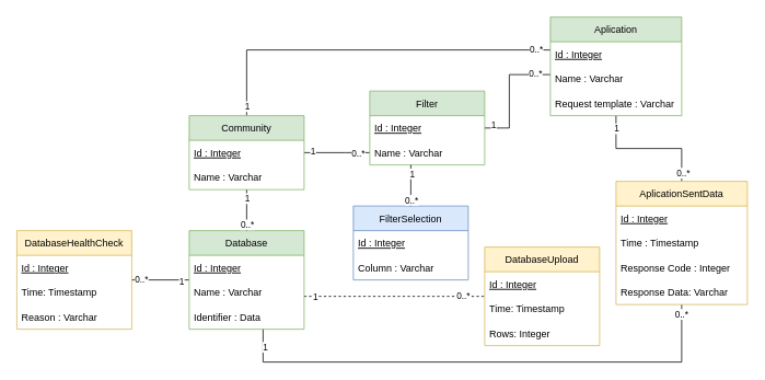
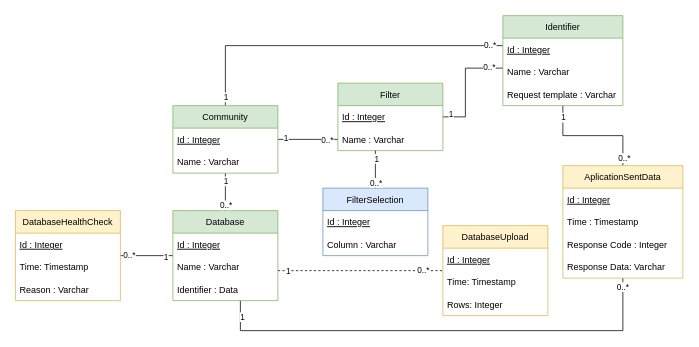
  <mxCell id="0" />
  <mxCell id="1" parent="0" />
  <mxCell id="2" value="DatabaseUpload" style="swimlane;fontStyle=0;childLayout=stackLayout;horizontal=1;startSize=30;horizontalStack=0;resizeParent=1;resizeParentMax=0;resizeLast=0;collapsible=1;marginBottom=0;fillColor=#fff2cc;strokeColor=#d6b656;" parent="1" vertex="1"><mxGeometry x="590" y="300" width="140" height="120" as="geometry" /></mxCell>
  <mxCell id="3" value="Id : Integer" style="text;strokeColor=none;fillColor=none;align=left;verticalAlign=middle;spacingLeft=4;spacingRight=4;overflow=hidden;points=[[0,0.5],[1,0.5]];portConstraint=eastwest;rotatable=0;fontStyle=4" parent="2" vertex="1"><mxGeometry y="30" width="140" height="30" as="geometry" /></mxCell>
  <mxCell id="4" value="Time: Timestamp" style="text;strokeColor=none;fillColor=none;align=left;verticalAlign=middle;spacingLeft=4;spacingRight=4;overflow=hidden;points=[[0,0.5],[1,0.5]];portConstraint=eastwest;rotatable=0;fontStyle=0" parent="2" vertex="1"><mxGeometry y="60" width="140" height="30" as="geometry" /></mxCell>
  <mxCell id="5" value="Rows: Integer" style="text;strokeColor=none;fillColor=none;align=left;verticalAlign=middle;spacingLeft=4;spacingRight=4;overflow=hidden;points=[[0,0.5],[1,0.5]];portConstraint=eastwest;rotatable=0;fontStyle=0" parent="2" vertex="1"><mxGeometry y="90" width="140" height="30" as="geometry" /></mxCell>
  <mxCell id="6" style="edgeStyle=orthogonalEdgeStyle;rounded=0;orthogonalLoop=1;jettySize=auto;html=1;endArrow=none;endFill=0;orthogonal=1;dashed=1;" parent="1" source="15" target="2" edge="1"><mxGeometry relative="1" as="geometry"><Array as="points"><mxPoint x="470" y="360" /><mxPoint x="470" y="360" /></Array></mxGeometry></mxCell>
  <mxCell id="7" value="0..*" style="edgeLabel;html=1;align=center;verticalAlign=middle;resizable=0;points=[];" parent="6" vertex="1" connectable="0"><mxGeometry x="0.758" y="1" relative="1" as="geometry"><mxPoint as="offset" /></mxGeometry></mxCell>
  <mxCell id="8" value="1" style="edgeLabel;html=1;align=center;verticalAlign=middle;resizable=0;points=[];" parent="6" vertex="1" connectable="0"><mxGeometry x="-0.885" relative="1" as="geometry"><mxPoint as="offset" /></mxGeometry></mxCell>
  <mxCell id="9" style="edgeStyle=orthogonalEdgeStyle;rounded=0;orthogonalLoop=1;jettySize=auto;html=1;endArrow=none;endFill=0;orthogonal=1;" parent="1" source="15" target="50" edge="1"><mxGeometry relative="1" as="geometry"><Array as="points"><mxPoint x="230" y="340" /><mxPoint x="230" y="340" /></Array></mxGeometry></mxCell>
  <mxCell id="10" value="1" style="edgeLabel;html=1;align=center;verticalAlign=middle;resizable=0;points=[];" parent="9" vertex="1" connectable="0"><mxGeometry x="-0.705" y="1" relative="1" as="geometry"><mxPoint as="offset" /></mxGeometry></mxCell>
  <mxCell id="11" value="0..*" style="edgeLabel;html=1;align=center;verticalAlign=middle;resizable=0;points=[];" parent="9" vertex="1" connectable="0"><mxGeometry x="0.686" y="-1" relative="1" as="geometry"><mxPoint as="offset" /></mxGeometry></mxCell>
  <mxCell id="12" style="edgeStyle=orthogonalEdgeStyle;rounded=0;orthogonalLoop=1;jettySize=auto;html=1;endArrow=none;endFill=0;orthogonal=1;" parent="1" source="15" target="54" edge="1"><mxGeometry relative="1" as="geometry"><Array as="points"><mxPoint x="320" y="440" /><mxPoint x="830" y="440" /></Array></mxGeometry></mxCell>
  <mxCell id="13" value="0..*" style="edgeLabel;html=1;align=center;verticalAlign=middle;resizable=0;points=[];" parent="12" vertex="1" connectable="0"><mxGeometry x="0.966" y="1" relative="1" as="geometry"><mxPoint as="offset" /></mxGeometry></mxCell>
  <mxCell id="14" value="1" style="edgeLabel;html=1;align=center;verticalAlign=middle;resizable=0;points=[];" parent="12" vertex="1" connectable="0"><mxGeometry x="-0.883" y="2" relative="1" as="geometry"><mxPoint y="-15" as="offset" /></mxGeometry></mxCell>
  <mxCell id="15" value="Database" style="swimlane;fontStyle=0;childLayout=stackLayout;horizontal=1;startSize=30;horizontalStack=0;resizeParent=1;resizeParentMax=0;resizeLast=0;collapsible=1;marginBottom=0;fillColor=#d5e8d4;strokeColor=#82b366;" parent="1" vertex="1"><mxGeometry x="230" y="280" width="140" height="120" as="geometry" /></mxCell>
  <mxCell id="16" value="Id : Integer" style="text;strokeColor=none;fillColor=none;align=left;verticalAlign=middle;spacingLeft=4;spacingRight=4;overflow=hidden;points=[[0,0.5],[1,0.5]];portConstraint=eastwest;rotatable=0;fontStyle=4" parent="15" vertex="1"><mxGeometry y="30" width="140" height="30" as="geometry" /></mxCell>
  <mxCell id="17" value="Name : Varchar" style="text;strokeColor=none;fillColor=none;align=left;verticalAlign=middle;spacingLeft=4;spacingRight=4;overflow=hidden;points=[[0,0.5],[1,0.5]];portConstraint=eastwest;rotatable=0;fontStyle=0" parent="15" vertex="1"><mxGeometry y="60" width="140" height="30" as="geometry" /></mxCell>
  <mxCell id="18" value="Identifier : Data" style="text;strokeColor=none;fillColor=none;align=left;verticalAlign=middle;spacingLeft=4;spacingRight=4;overflow=hidden;points=[[0,0.5],[1,0.5]];portConstraint=eastwest;rotatable=0;fontStyle=0" parent="15" vertex="1"><mxGeometry y="90" width="140" height="30" as="geometry" /></mxCell>
  <mxCell id="19" style="edgeStyle=orthogonalEdgeStyle;rounded=0;orthogonalLoop=1;jettySize=auto;html=1;endArrow=none;endFill=0;orthogonal=1;" parent="1" source="28" target="46" edge="1"><mxGeometry relative="1" as="geometry"><Array as="points"><mxPoint x="300" y="60" /></Array></mxGeometry></mxCell>
  <mxCell id="20" value="1" style="edgeLabel;html=1;align=center;verticalAlign=middle;resizable=0;points=[];" parent="19" vertex="1" connectable="0"><mxGeometry x="-0.945" relative="1" as="geometry"><mxPoint as="offset" /></mxGeometry></mxCell>
  <mxCell id="21" value="0..*" style="edgeLabel;html=1;align=center;verticalAlign=middle;resizable=0;points=[];" parent="19" vertex="1" connectable="0"><mxGeometry x="0.919" y="2" relative="1" as="geometry"><mxPoint as="offset" /></mxGeometry></mxCell>
  <mxCell id="22" style="edgeStyle=orthogonalEdgeStyle;rounded=0;orthogonalLoop=1;jettySize=auto;html=1;endArrow=none;endFill=0;orthogonal=1;" parent="1" source="28" target="15" edge="1"><mxGeometry relative="1" as="geometry"><Array as="points"><mxPoint x="290" y="300" /><mxPoint x="290" y="300" /></Array></mxGeometry></mxCell>
  <mxCell id="23" value="1" style="edgeLabel;html=1;align=center;verticalAlign=middle;resizable=0;points=[];" parent="22" vertex="1" connectable="0"><mxGeometry x="-0.76" y="1" relative="1" as="geometry"><mxPoint x="-1" y="4" as="offset" /></mxGeometry></mxCell>
  <mxCell id="24" value="0..*" style="edgeLabel;html=1;align=center;verticalAlign=middle;resizable=0;points=[];" parent="22" vertex="1" connectable="0"><mxGeometry x="0.664" relative="1" as="geometry"><mxPoint as="offset" /></mxGeometry></mxCell>
  <mxCell id="25" style="edgeStyle=orthogonalEdgeStyle;rounded=0;orthogonalLoop=1;jettySize=auto;html=1;endArrow=none;endFill=0;orthogonal=1;" parent="1" source="28" target="34" edge="1"><mxGeometry relative="1" as="geometry"><Array as="points"><mxPoint x="420" y="185" /><mxPoint x="420" y="185" /></Array></mxGeometry></mxCell>
  <mxCell id="26" value="1" style="edgeLabel;html=1;align=center;verticalAlign=middle;resizable=0;points=[];" parent="25" vertex="1" connectable="0"><mxGeometry x="-0.755" y="2" relative="1" as="geometry"><mxPoint as="offset" /></mxGeometry></mxCell>
  <mxCell id="27" value="0..*" style="edgeLabel;html=1;align=center;verticalAlign=middle;resizable=0;points=[];" parent="25" vertex="1" connectable="0"><mxGeometry x="0.615" relative="1" as="geometry"><mxPoint as="offset" /></mxGeometry></mxCell>
  <mxCell id="28" value="Community" style="swimlane;fontStyle=0;childLayout=stackLayout;horizontal=1;startSize=30;horizontalStack=0;resizeParent=1;resizeParentMax=0;resizeLast=0;collapsible=1;marginBottom=0;fillColor=#d5e8d4;strokeColor=#82b366;" parent="1" vertex="1"><mxGeometry x="230" y="140" width="140" height="90" as="geometry" /></mxCell>
  <mxCell id="29" value="Id : Integer" style="text;strokeColor=none;fillColor=none;align=left;verticalAlign=middle;spacingLeft=4;spacingRight=4;overflow=hidden;points=[[0,0.5],[1,0.5]];portConstraint=eastwest;rotatable=0;fontStyle=4" parent="28" vertex="1"><mxGeometry y="30" width="140" height="30" as="geometry" /></mxCell>
  <mxCell id="30" value="Name : Varchar" style="text;strokeColor=none;fillColor=none;align=left;verticalAlign=middle;spacingLeft=4;spacingRight=4;overflow=hidden;points=[[0,0.5],[1,0.5]];portConstraint=eastwest;rotatable=0;fontStyle=0" parent="28" vertex="1"><mxGeometry y="60" width="140" height="30" as="geometry" /></mxCell>
  <mxCell id="31" style="edgeStyle=orthogonalEdgeStyle;rounded=0;orthogonalLoop=1;jettySize=auto;html=1;endArrow=none;endFill=0;orthogonal=1;" parent="1" source="34" target="46" edge="1"><mxGeometry relative="1" as="geometry"><Array as="points"><mxPoint x="620" y="155" /><mxPoint x="620" y="90" /></Array></mxGeometry></mxCell>
  <mxCell id="32" value="1" style="edgeLabel;html=1;align=center;verticalAlign=middle;resizable=0;points=[];" parent="31" vertex="1" connectable="0"><mxGeometry x="-0.936" y="-4" relative="1" as="geometry"><mxPoint x="5" y="-9" as="offset" /></mxGeometry></mxCell>
  <mxCell id="33" value="0..*" style="edgeLabel;html=1;align=center;verticalAlign=middle;resizable=0;points=[];" parent="31" vertex="1" connectable="0"><mxGeometry x="0.93" y="2" relative="1" as="geometry"><mxPoint x="-14" as="offset" /></mxGeometry></mxCell>
  <mxCell id="34" value="Filter" style="swimlane;fontStyle=0;childLayout=stackLayout;horizontal=1;startSize=30;horizontalStack=0;resizeParent=1;resizeParentMax=0;resizeLast=0;collapsible=1;marginBottom=0;fillColor=#d5e8d4;strokeColor=#82b366;" parent="1" vertex="1"><mxGeometry x="450" y="110" width="140" height="90" as="geometry" /></mxCell>
  <mxCell id="35" value="Id : Integer" style="text;strokeColor=none;fillColor=none;align=left;verticalAlign=middle;spacingLeft=4;spacingRight=4;overflow=hidden;points=[[0,0.5],[1,0.5]];portConstraint=eastwest;rotatable=0;fontStyle=4" parent="34" vertex="1"><mxGeometry y="30" width="140" height="30" as="geometry" /></mxCell>
  <mxCell id="36" value="Name : Varchar" style="text;strokeColor=none;fillColor=none;align=left;verticalAlign=middle;spacingLeft=4;spacingRight=4;overflow=hidden;points=[[0,0.5],[1,0.5]];portConstraint=eastwest;rotatable=0;fontStyle=0" parent="34" vertex="1"><mxGeometry y="60" width="140" height="30" as="geometry" /></mxCell>
  <mxCell id="37" value="FilterSelection" style="swimlane;fontStyle=0;childLayout=stackLayout;horizontal=1;startSize=30;horizontalStack=0;resizeParent=1;resizeParentMax=0;resizeLast=0;collapsible=1;marginBottom=0;fillColor=#dae8fc;strokeColor=#6c8ebf;" parent="1" vertex="1"><mxGeometry x="430" y="250" width="140" height="90" as="geometry" /></mxCell>
  <mxCell id="38" value="Id : Integer" style="text;strokeColor=none;fillColor=none;align=left;verticalAlign=middle;spacingLeft=4;spacingRight=4;overflow=hidden;points=[[0,0.5],[1,0.5]];portConstraint=eastwest;rotatable=0;fontStyle=4" parent="37" vertex="1"><mxGeometry y="30" width="140" height="30" as="geometry" /></mxCell>
  <mxCell id="39" value="Column : Varchar" style="text;strokeColor=none;fillColor=none;align=left;verticalAlign=middle;spacingLeft=4;spacingRight=4;overflow=hidden;points=[[0,0.5],[1,0.5]];portConstraint=eastwest;rotatable=0;fontStyle=0" parent="37" vertex="1"><mxGeometry y="60" width="140" height="30" as="geometry" /></mxCell>
  <mxCell id="40" style="edgeStyle=orthogonalEdgeStyle;rounded=0;orthogonalLoop=1;jettySize=auto;html=1;endArrow=none;endFill=0;orthogonal=1;" parent="1" source="37" target="34" edge="1"><mxGeometry relative="1" as="geometry"><Array as="points"><mxPoint x="460" y="305" /></Array></mxGeometry></mxCell>
  <mxCell id="41" value="0..*" style="edgeLabel;html=1;align=center;verticalAlign=middle;resizable=0;points=[];" parent="40" vertex="1" connectable="0"><mxGeometry x="-0.68" relative="1" as="geometry"><mxPoint as="offset" /></mxGeometry></mxCell>
  <mxCell id="42" value="1" style="edgeLabel;html=1;align=center;verticalAlign=middle;resizable=0;points=[];" parent="40" vertex="1" connectable="0"><mxGeometry x="0.808" y="-1" relative="1" as="geometry"><mxPoint y="5" as="offset" /></mxGeometry></mxCell>
  <mxCell id="43" style="edgeStyle=orthogonalEdgeStyle;rounded=0;orthogonalLoop=1;jettySize=auto;html=1;endArrow=none;endFill=0;orthogonal=1;" parent="1" source="46" target="54" edge="1"><mxGeometry relative="1" as="geometry" /></mxCell>
  <mxCell id="44" value="1" style="edgeLabel;html=1;align=center;verticalAlign=middle;resizable=0;points=[];" parent="43" vertex="1" connectable="0"><mxGeometry x="-0.53" relative="1" as="geometry"><mxPoint y="-23" as="offset" /></mxGeometry></mxCell>
  <mxCell id="45" value="0..*" style="edgeLabel;html=1;align=center;verticalAlign=middle;resizable=0;points=[];" parent="43" vertex="1" connectable="0"><mxGeometry x="0.867" y="1" relative="1" as="geometry"><mxPoint as="offset" /></mxGeometry></mxCell>
- <mxCell id="46" value="Aplication" style="swimlane;fontStyle=0;childLayout=stackLayout;horizontal=1;startSize=30;horizontalStack=0;resizeParent=1;resizeParentMax=0;resizeLast=0;collapsible=1;marginBottom=0;fillColor=#d5e8d4;strokeColor=#82b366;" parent="1" vertex="1"><mxGeometry x="670" width="160" height="120" as="geometry" y="20" /></mxCell>
+ <mxCell id="46" value="Identifier" style="swimlane;fontStyle=0;childLayout=stackLayout;horizontal=1;startSize=30;horizontalStack=0;resizeParent=1;resizeParentMax=0;resizeLast=0;collapsible=1;marginBottom=0;fillColor=#d5e8d4;strokeColor=#82b366;" parent="1" vertex="1"><mxGeometry x="670" width="160" height="120" as="geometry" y="20" /></mxCell>
  <mxCell id="47" value="Id : Integer" style="text;strokeColor=none;fillColor=none;align=left;verticalAlign=middle;spacingLeft=4;spacingRight=4;overflow=hidden;points=[[0,0.5],[1,0.5]];portConstraint=eastwest;rotatable=0;fontStyle=4" parent="46" vertex="1"><mxGeometry y="30" width="160" height="30" as="geometry" /></mxCell>
  <mxCell id="48" value="Name : Varchar" style="text;strokeColor=none;fillColor=none;align=left;verticalAlign=middle;spacingLeft=4;spacingRight=4;overflow=hidden;points=[[0,0.5],[1,0.5]];portConstraint=eastwest;rotatable=0;fontStyle=0" parent="46" vertex="1"><mxGeometry y="60" width="160" height="30" as="geometry" /></mxCell>
  <mxCell id="49" value="Request template : Varchar" style="text;strokeColor=none;fillColor=none;align=left;verticalAlign=middle;spacingLeft=4;spacingRight=4;overflow=hidden;points=[[0,0.5],[1,0.5]];portConstraint=eastwest;rotatable=0;fontStyle=0" parent="46" vertex="1"><mxGeometry y="90" width="160" height="30" as="geometry" /></mxCell>
  <mxCell id="50" value="DatabaseHealthCheck" style="swimlane;fontStyle=0;childLayout=stackLayout;horizontal=1;startSize=30;horizontalStack=0;resizeParent=1;resizeParentMax=0;resizeLast=0;collapsible=1;marginBottom=0;fillColor=#fff2cc;strokeColor=#d6b656;" parent="1" vertex="1"><mxGeometry x="20" y="280" width="140" height="120" as="geometry" /></mxCell>
  <mxCell id="51" value="Id : Integer" style="text;strokeColor=none;fillColor=none;align=left;verticalAlign=middle;spacingLeft=4;spacingRight=4;overflow=hidden;points=[[0,0.5],[1,0.5]];portConstraint=eastwest;rotatable=0;fontStyle=4" parent="50" vertex="1"><mxGeometry y="30" width="140" height="30" as="geometry" /></mxCell>
  <mxCell id="52" value="Time: Timestamp" style="text;strokeColor=none;fillColor=none;align=left;verticalAlign=middle;spacingLeft=4;spacingRight=4;overflow=hidden;points=[[0,0.5],[1,0.5]];portConstraint=eastwest;rotatable=0;fontStyle=0" parent="50" vertex="1"><mxGeometry y="60" width="140" height="30" as="geometry" /></mxCell>
  <mxCell id="53" value="Reason : Varchar" style="text;strokeColor=none;fillColor=none;align=left;verticalAlign=middle;spacingLeft=4;spacingRight=4;overflow=hidden;points=[[0,0.5],[1,0.5]];portConstraint=eastwest;rotatable=0;fontStyle=0" parent="50" vertex="1"><mxGeometry y="90" width="140" height="30" as="geometry" /></mxCell>
  <mxCell id="54" value="AplicationSentData" style="swimlane;fontStyle=0;childLayout=stackLayout;horizontal=1;startSize=30;horizontalStack=0;resizeParent=1;resizeParentMax=0;resizeLast=0;collapsible=1;marginBottom=0;fillColor=#fff2cc;strokeColor=#d6b656;" parent="1" vertex="1"><mxGeometry x="750" y="220" width="160" height="150" as="geometry" /></mxCell>
  <mxCell id="55" value="Id : Integer" style="text;strokeColor=none;fillColor=none;align=left;verticalAlign=middle;spacingLeft=4;spacingRight=4;overflow=hidden;points=[[0,0.5],[1,0.5]];portConstraint=eastwest;rotatable=0;fontStyle=4" parent="54" vertex="1"><mxGeometry y="30" width="160" height="30" as="geometry" /></mxCell>
  <mxCell id="56" value="Time : Timestamp" style="text;strokeColor=none;fillColor=none;align=left;verticalAlign=middle;spacingLeft=4;spacingRight=4;overflow=hidden;points=[[0,0.5],[1,0.5]];portConstraint=eastwest;rotatable=0;fontStyle=0" parent="54" vertex="1"><mxGeometry y="60" width="160" height="30" as="geometry" /></mxCell>
  <mxCell id="57" value="Response Code : Integer" style="text;strokeColor=none;fillColor=none;align=left;verticalAlign=middle;spacingLeft=4;spacingRight=4;overflow=hidden;points=[[0,0.5],[1,0.5]];portConstraint=eastwest;rotatable=0;fontStyle=0" parent="54" vertex="1"><mxGeometry y="90" width="160" height="30" as="geometry" /></mxCell>
  <mxCell id="58" value="Response Data: Varchar" style="text;strokeColor=none;fillColor=none;align=left;verticalAlign=middle;spacingLeft=4;spacingRight=4;overflow=hidden;points=[[0,0.5],[1,0.5]];portConstraint=eastwest;rotatable=0;fontStyle=0" parent="54" vertex="1"><mxGeometry y="120" width="160" height="30" as="geometry" /></mxCell>
